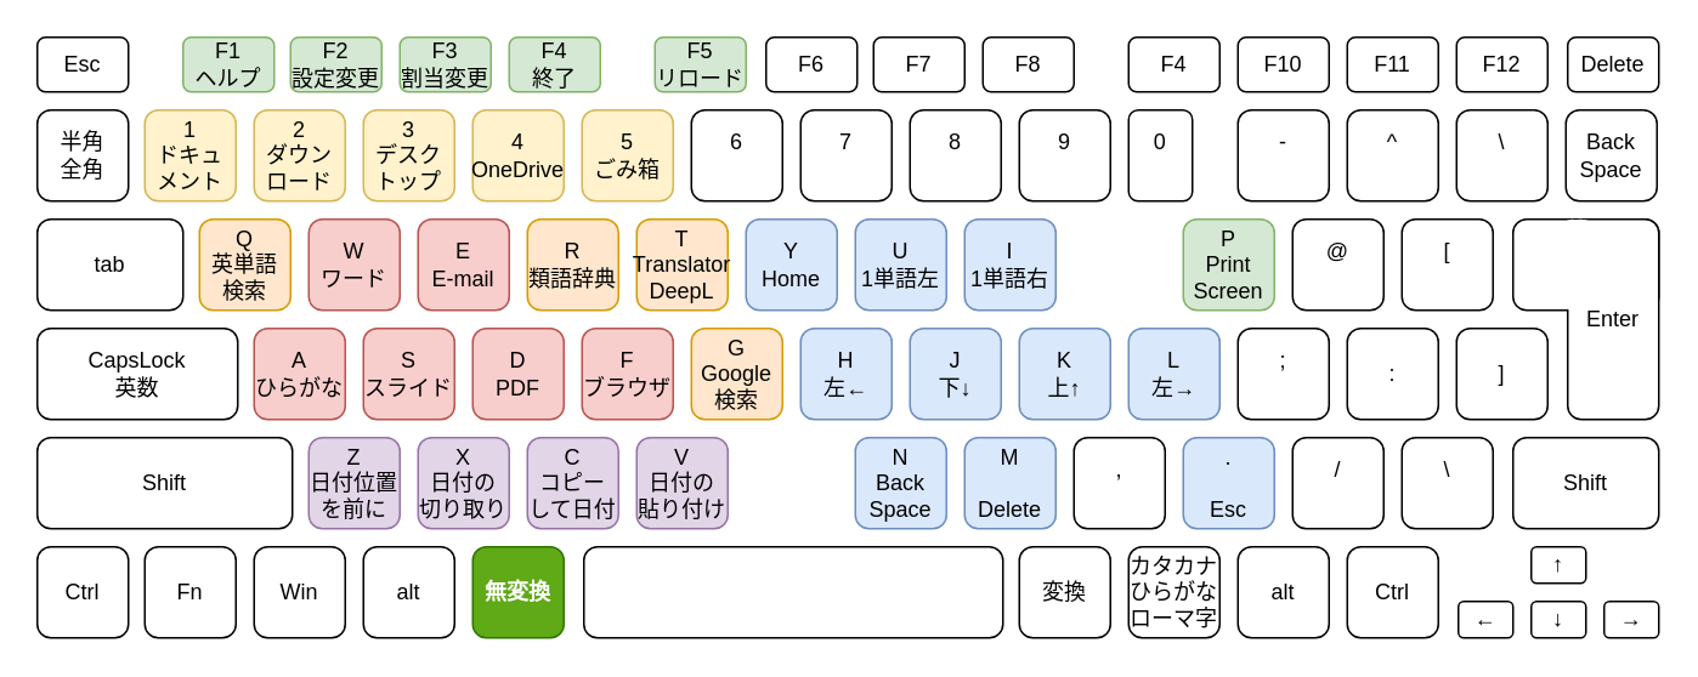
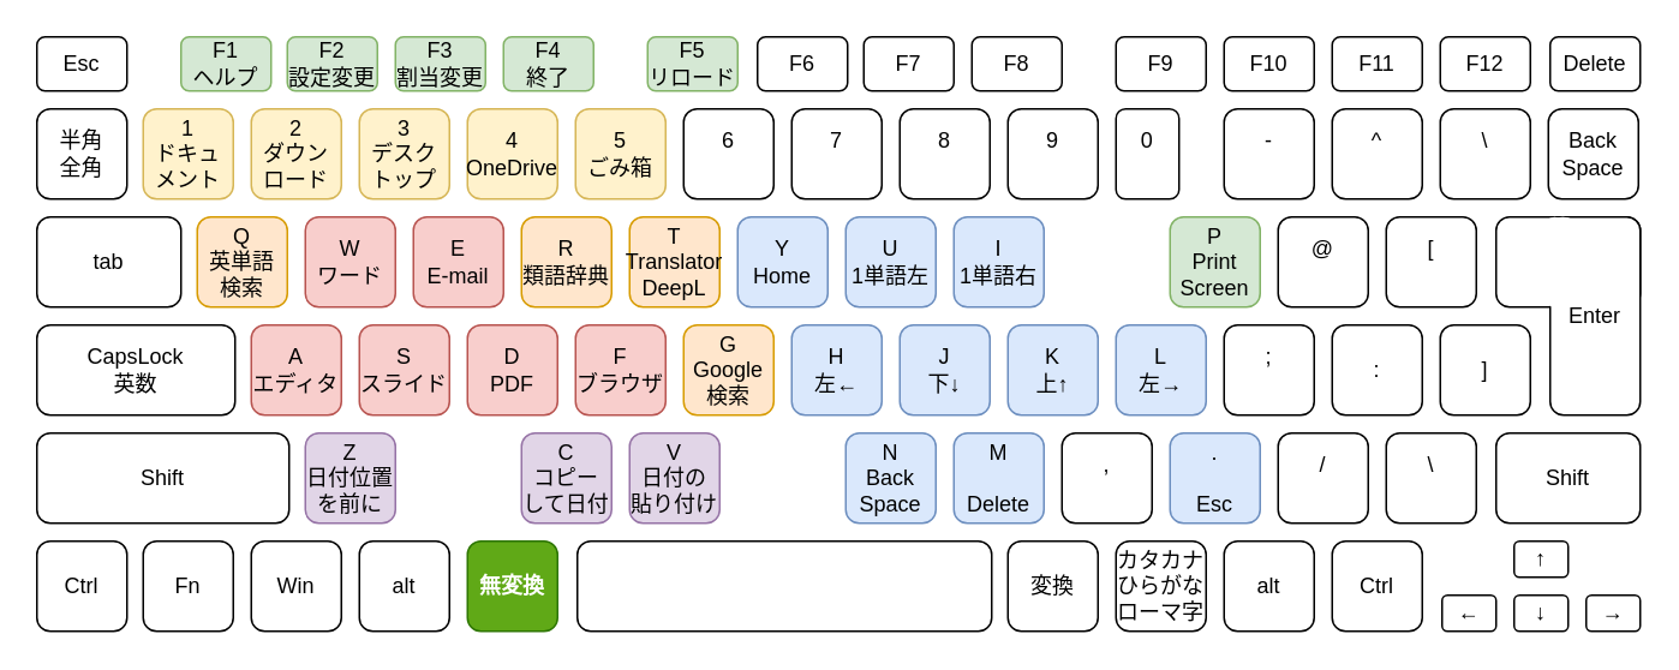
  <mxCell id="0" />
  <mxCell id="1" parent="0" />
- <mxCell id="2" value="A&lt;br&gt;ひらがな" style="rounded=1;whiteSpace=wrap;html=1;fillColor=#f8cecc;strokeColor=#b85450;" parent="1" vertex="1"><mxGeometry x="139" y="180" width="50" height="50" as="geometry" /></mxCell>
+ <mxCell id="2" value="A&lt;br&gt;エディタ" style="rounded=1;whiteSpace=wrap;html=1;fillColor=#f8cecc;strokeColor=#b85450;" parent="1" vertex="1"><mxGeometry x="139" y="180" width="50" height="50" as="geometry" /></mxCell>
  <mxCell id="3" value="S&lt;br&gt;スライド" style="rounded=1;whiteSpace=wrap;html=1;fillColor=#f8cecc;strokeColor=#b85450;" parent="1" vertex="1"><mxGeometry x="199" y="180" width="50" height="50" as="geometry" /></mxCell>
  <mxCell id="4" value="D&lt;br&gt;PDF" style="rounded=1;whiteSpace=wrap;html=1;fillColor=#f8cecc;strokeColor=#b85450;" parent="1" vertex="1"><mxGeometry x="259" y="180" width="50" height="50" as="geometry" /></mxCell>
  <mxCell id="5" value="F&lt;br&gt;ブラウザ" style="rounded=1;whiteSpace=wrap;html=1;fillColor=#f8cecc;strokeColor=#b85450;" parent="1" vertex="1"><mxGeometry x="319" y="180" width="50" height="50" as="geometry" /></mxCell>
  <mxCell id="6" value="Z&lt;br&gt;日付位置を前に" style="rounded=1;whiteSpace=wrap;html=1;fillColor=#e1d5e7;strokeColor=#9673a6;" parent="1" vertex="1"><mxGeometry x="169" y="240" width="50" height="50" as="geometry" /></mxCell>
- <mxCell id="7" value="X&lt;br&gt;日付の&lt;br&gt;切り取り" style="rounded=1;whiteSpace=wrap;html=1;fillColor=#e1d5e7;strokeColor=#9673a6;" parent="1" vertex="1"><mxGeometry x="229" y="240" width="50" height="50" as="geometry" /></mxCell>
  <mxCell id="8" value="C&lt;br&gt;コピーして日付" style="rounded=1;whiteSpace=wrap;html=1;fillColor=#e1d5e7;strokeColor=#9673a6;" parent="1" vertex="1"><mxGeometry x="289" y="240" width="50" height="50" as="geometry" /></mxCell>
  <mxCell id="9" value="V&lt;br&gt;日付の&lt;br&gt;貼り付け" style="rounded=1;whiteSpace=wrap;html=1;fillColor=#e1d5e7;strokeColor=#9673a6;" parent="1" vertex="1"><mxGeometry x="349" y="240" width="50" height="50" as="geometry" /></mxCell>
  <mxCell id="10" value="G&lt;br&gt;Google&lt;br&gt;検索" style="rounded=1;whiteSpace=wrap;html=1;fillColor=#ffe6cc;strokeColor=#d79b00;" parent="1" vertex="1"><mxGeometry x="379" y="180" width="50" height="50" as="geometry" /></mxCell>
  <mxCell id="11" value="T&lt;br&gt;Translator&lt;br&gt;DeepL" style="rounded=1;whiteSpace=wrap;html=1;fillColor=#ffe6cc;strokeColor=#d79b00;" parent="1" vertex="1"><mxGeometry x="349" y="120" width="50" height="50" as="geometry" /></mxCell>
  <mxCell id="12" value="R&lt;br&gt;類語辞典" style="rounded=1;whiteSpace=wrap;html=1;fillColor=#ffe6cc;strokeColor=#d79b00;" parent="1" vertex="1"><mxGeometry x="289" y="120" width="50" height="50" as="geometry" /></mxCell>
  <mxCell id="13" value="E&lt;br&gt;E-mail" style="rounded=1;whiteSpace=wrap;html=1;fillColor=#f8cecc;strokeColor=#b85450;" parent="1" vertex="1"><mxGeometry x="229" y="120" width="50" height="50" as="geometry" /></mxCell>
  <mxCell id="14" value="W&lt;br&gt;ワード" style="rounded=1;whiteSpace=wrap;html=1;fillColor=#f8cecc;strokeColor=#b85450;" parent="1" vertex="1"><mxGeometry x="169" y="120" width="50" height="50" as="geometry" /></mxCell>
  <mxCell id="15" value="Q&lt;br&gt;英単語&lt;br&gt;検索" style="rounded=1;whiteSpace=wrap;html=1;fillColor=#ffe6cc;strokeColor=#d79b00;" parent="1" vertex="1"><mxGeometry x="109" y="120" width="50" height="50" as="geometry" /></mxCell>
  <mxCell id="16" value="5&lt;br&gt;ごみ箱" style="rounded=1;whiteSpace=wrap;html=1;fillColor=#fff2cc;strokeColor=#d6b656;" parent="1" vertex="1"><mxGeometry x="319" y="60" width="50" height="50" as="geometry" /></mxCell>
  <mxCell id="17" value="4&lt;br&gt;OneDrive&lt;br&gt;" style="rounded=1;whiteSpace=wrap;html=1;fillColor=#fff2cc;strokeColor=#d6b656;" parent="1" vertex="1"><mxGeometry x="259" y="60" width="50" height="50" as="geometry" /></mxCell>
  <mxCell id="18" value="3&lt;br&gt;デスク&lt;br&gt;トップ" style="rounded=1;whiteSpace=wrap;html=1;fillColor=#fff2cc;strokeColor=#d6b656;" parent="1" vertex="1"><mxGeometry x="199" y="60" width="50" height="50" as="geometry" /></mxCell>
  <mxCell id="19" value="2&lt;br&gt;ダウン&lt;br&gt;ロード" style="rounded=1;whiteSpace=wrap;html=1;fillColor=#fff2cc;strokeColor=#d6b656;" parent="1" vertex="1"><mxGeometry x="139" y="60" width="50" height="50" as="geometry" /></mxCell>
  <mxCell id="20" value="1&lt;br&gt;ドキュ&lt;br&gt;メント" style="rounded=1;whiteSpace=wrap;html=1;fillColor=#fff2cc;strokeColor=#d6b656;" parent="1" vertex="1"><mxGeometry x="79" y="60" width="50" height="50" as="geometry" /></mxCell>
  <mxCell id="21" value="H&lt;br&gt;左←" style="rounded=1;whiteSpace=wrap;html=1;fillColor=#dae8fc;strokeColor=#6c8ebf;" parent="1" vertex="1"><mxGeometry x="439" y="180" width="50" height="50" as="geometry" /></mxCell>
  <mxCell id="22" value="J&lt;br&gt;下↓" style="rounded=1;whiteSpace=wrap;html=1;fillColor=#dae8fc;strokeColor=#6c8ebf;" parent="1" vertex="1"><mxGeometry x="499" y="180" width="50" height="50" as="geometry" /></mxCell>
  <mxCell id="23" value="K&lt;br&gt;上↑" style="rounded=1;whiteSpace=wrap;html=1;fillColor=#dae8fc;strokeColor=#6c8ebf;" parent="1" vertex="1"><mxGeometry x="559" y="180" width="50" height="50" as="geometry" /></mxCell>
  <mxCell id="24" value="L&lt;br&gt;左→" style="rounded=1;whiteSpace=wrap;html=1;fillColor=#dae8fc;strokeColor=#6c8ebf;" parent="1" vertex="1"><mxGeometry x="619" y="180" width="50" height="50" as="geometry" /></mxCell>
  <mxCell id="25" value="N&lt;br&gt;Back&lt;br&gt;Space" style="rounded=1;whiteSpace=wrap;html=1;fillColor=#dae8fc;strokeColor=#6c8ebf;" parent="1" vertex="1"><mxGeometry x="469" y="240" width="50" height="50" as="geometry" /></mxCell>
  <mxCell id="26" value="M&lt;br&gt;&lt;br&gt;Delete" style="rounded=1;whiteSpace=wrap;html=1;fillColor=#dae8fc;strokeColor=#6c8ebf;" parent="1" vertex="1"><mxGeometry x="529" y="240" width="50" height="50" as="geometry" /></mxCell>
  <mxCell id="27" value=",&lt;br&gt;&lt;br&gt;" style="rounded=1;whiteSpace=wrap;html=1;" parent="1" vertex="1"><mxGeometry x="589" y="240" width="50" height="50" as="geometry" /></mxCell>
  <mxCell id="28" value=".&lt;br style=&quot;border-color: var(--border-color);&quot;&gt;&lt;br style=&quot;border-color: var(--border-color);&quot;&gt;Esc" style="rounded=1;whiteSpace=wrap;html=1;fillColor=#dae8fc;strokeColor=#6c8ebf;" parent="1" vertex="1"><mxGeometry x="649" y="240" width="50" height="50" as="geometry" /></mxCell>
  <mxCell id="29" value=";&lt;br&gt;&lt;br&gt;" style="rounded=1;whiteSpace=wrap;html=1;" parent="1" vertex="1"><mxGeometry x="679" y="180" width="50" height="50" as="geometry" /></mxCell>
  <mxCell id="30" value="P&lt;br&gt;Print&lt;br&gt;Screen" style="rounded=1;whiteSpace=wrap;html=1;fillColor=#d5e8d4;strokeColor=#82b366;" parent="1" vertex="1"><mxGeometry x="649" y="120" width="50" height="50" as="geometry" /></mxCell>
  <mxCell id="31" value="I&lt;br&gt;1単語右&lt;br&gt;" style="rounded=1;whiteSpace=wrap;html=1;fillColor=#dae8fc;strokeColor=#6c8ebf;" parent="1" vertex="1"><mxGeometry x="529" y="120" width="50" height="50" as="geometry" /></mxCell>
  <mxCell id="32" value="U&lt;br&gt;1単語左&lt;br&gt;" style="rounded=1;whiteSpace=wrap;html=1;fillColor=#dae8fc;strokeColor=#6c8ebf;" parent="1" vertex="1"><mxGeometry x="469" y="120" width="50" height="50" as="geometry" /></mxCell>
  <mxCell id="33" value="Y&lt;br&gt;Home&lt;br&gt;" style="rounded=1;whiteSpace=wrap;html=1;fillColor=#dae8fc;strokeColor=#6c8ebf;" parent="1" vertex="1"><mxGeometry x="409" y="120" width="50" height="50" as="geometry" /></mxCell>
  <mxCell id="34" value="0&lt;br&gt;&lt;br&gt;" style="rounded=1;whiteSpace=wrap;html=1;" parent="1" vertex="1"><mxGeometry x="619" y="60" width="35" height="50" as="geometry" /></mxCell>
  <mxCell id="35" value="9&lt;br&gt;&lt;br&gt;" style="rounded=1;whiteSpace=wrap;html=1;" parent="1" vertex="1"><mxGeometry x="559" y="60" width="50" height="50" as="geometry" /></mxCell>
  <mxCell id="36" value="8&lt;br&gt;&lt;br&gt;" style="rounded=1;whiteSpace=wrap;html=1;" parent="1" vertex="1"><mxGeometry x="499" y="60" width="50" height="50" as="geometry" /></mxCell>
  <mxCell id="37" value="7&lt;br&gt;&lt;br&gt;" style="rounded=1;whiteSpace=wrap;html=1;" parent="1" vertex="1"><mxGeometry x="439" y="60" width="50" height="50" as="geometry" /></mxCell>
  <mxCell id="38" value="6&lt;br&gt;&lt;br&gt;" style="rounded=1;whiteSpace=wrap;html=1;" parent="1" vertex="1"><mxGeometry x="379" y="60" width="50" height="50" as="geometry" /></mxCell>
  <mxCell id="39" value="F5&lt;br&gt;リロード" style="rounded=1;whiteSpace=wrap;html=1;fillColor=#d5e8d4;strokeColor=#82b366;" parent="1" vertex="1"><mxGeometry x="359" y="20" width="50" height="30" as="geometry" /></mxCell>
  <mxCell id="40" value="F4&lt;br&gt;終了" style="rounded=1;whiteSpace=wrap;html=1;fillColor=#d5e8d4;strokeColor=#82b366;" parent="1" vertex="1"><mxGeometry x="279" y="20" width="50" height="30" as="geometry" /></mxCell>
  <mxCell id="41" value="F3&lt;br&gt;割当変更" style="rounded=1;whiteSpace=wrap;html=1;fillColor=#d5e8d4;strokeColor=#82b366;" parent="1" vertex="1"><mxGeometry x="219" y="20" width="50" height="30" as="geometry" /></mxCell>
  <mxCell id="42" value="F2&lt;br&gt;設定変更" style="rounded=1;whiteSpace=wrap;html=1;fillColor=#d5e8d4;strokeColor=#82b366;" parent="1" vertex="1"><mxGeometry x="159" y="20" width="50" height="30" as="geometry" /></mxCell>
  <mxCell id="43" value="F1&lt;br&gt;ヘルプ" style="rounded=1;whiteSpace=wrap;html=1;fillColor=#d5e8d4;strokeColor=#82b366;" parent="1" vertex="1"><mxGeometry x="100" y="20" width="50" height="30" as="geometry" /></mxCell>
  <mxCell id="44" value="F10" style="rounded=1;whiteSpace=wrap;html=1;" parent="1" vertex="1"><mxGeometry x="679" y="20" width="50" height="30" as="geometry" /></mxCell>
- <mxCell id="45" value="F4" style="rounded=1;whiteSpace=wrap;html=1;" parent="1" vertex="1"><mxGeometry x="619" y="20" width="50" height="30" as="geometry" /></mxCell>
+ <mxCell id="45" value="F9" style="rounded=1;whiteSpace=wrap;html=1;" parent="1" vertex="1"><mxGeometry x="619" y="20" width="50" height="30" as="geometry" /></mxCell>
  <mxCell id="46" value="F8" style="rounded=1;whiteSpace=wrap;html=1;" parent="1" vertex="1"><mxGeometry x="539" y="20" width="50" height="30" as="geometry" /></mxCell>
  <mxCell id="47" value="F7" style="rounded=1;whiteSpace=wrap;html=1;" parent="1" vertex="1"><mxGeometry x="479" y="20" width="50" height="30" as="geometry" /></mxCell>
  <mxCell id="48" value="F6" style="rounded=1;whiteSpace=wrap;html=1;" parent="1" vertex="1"><mxGeometry x="420" y="20" width="50" height="30" as="geometry" /></mxCell>
  <mxCell id="49" value="" style="rounded=1;whiteSpace=wrap;html=1;" parent="1" vertex="1"><mxGeometry x="830" y="120" width="80" height="50" as="geometry" /></mxCell>
  <mxCell id="50" value="[&lt;br&gt;&lt;br&gt;" style="rounded=1;whiteSpace=wrap;html=1;" parent="1" vertex="1"><mxGeometry x="769" y="120" width="50" height="50" as="geometry" /></mxCell>
  <mxCell id="51" value="@&lt;br&gt;&lt;br&gt;" style="rounded=1;whiteSpace=wrap;html=1;" parent="1" vertex="1"><mxGeometry x="709" y="120" width="50" height="50" as="geometry" /></mxCell>
  <mxCell id="52" value="^&lt;br&gt;&lt;br&gt;" style="rounded=1;whiteSpace=wrap;html=1;" parent="1" vertex="1"><mxGeometry x="739" y="60" width="50" height="50" as="geometry" /></mxCell>
  <mxCell id="53" value="-&lt;br&gt;&lt;br&gt;" style="rounded=1;whiteSpace=wrap;html=1;" parent="1" vertex="1"><mxGeometry x="679" y="60" width="50" height="50" as="geometry" /></mxCell>
  <mxCell id="54" value="\&lt;br&gt;&lt;br&gt;" style="rounded=1;whiteSpace=wrap;html=1;" parent="1" vertex="1"><mxGeometry x="769" y="240" width="50" height="50" as="geometry" /></mxCell>
  <mxCell id="55" value="/&lt;br&gt;&lt;br&gt;" style="rounded=1;whiteSpace=wrap;html=1;" parent="1" vertex="1"><mxGeometry x="709" y="240" width="50" height="50" as="geometry" /></mxCell>
  <mxCell id="56" value="]" style="rounded=1;whiteSpace=wrap;html=1;" parent="1" vertex="1"><mxGeometry x="799" y="180" width="50" height="50" as="geometry" /></mxCell>
  <mxCell id="57" value=":&lt;br&gt;" style="rounded=1;whiteSpace=wrap;html=1;" parent="1" vertex="1"><mxGeometry x="739" y="180" width="50" height="50" as="geometry" /></mxCell>
  <mxCell id="58" value="Enter" style="rounded=1;whiteSpace=wrap;html=1;" parent="1" vertex="1"><mxGeometry x="860" y="120" width="50" height="110" as="geometry" /></mxCell>
  <mxCell id="59" value="F12" style="rounded=1;whiteSpace=wrap;html=1;" parent="1" vertex="1"><mxGeometry x="799" y="20" width="50" height="30" as="geometry" /></mxCell>
  <mxCell id="60" value="F11" style="rounded=1;whiteSpace=wrap;html=1;" parent="1" vertex="1"><mxGeometry x="739" y="20" width="50" height="30" as="geometry" /></mxCell>
  <mxCell id="61" value="" style="rounded=1;whiteSpace=wrap;html=1;" parent="1" vertex="1"><mxGeometry x="320" y="300" width="230" height="50" as="geometry" /></mxCell>
  <mxCell id="62" value="&lt;b&gt;無変換&lt;/b&gt;" style="rounded=1;whiteSpace=wrap;html=1;fillColor=#60a917;fontColor=#ffffff;strokeColor=#2D7600;" parent="1" vertex="1"><mxGeometry x="259" y="300" width="50" height="50" as="geometry" /></mxCell>
  <mxCell id="63" value="変換" style="rounded=1;whiteSpace=wrap;html=1;" parent="1" vertex="1"><mxGeometry x="559" y="300" width="50" height="50" as="geometry" /></mxCell>
  <mxCell id="64" value="カタカナ&lt;br&gt;ひらがな&lt;br&gt;ローマ字" style="rounded=1;whiteSpace=wrap;html=1;" parent="1" vertex="1"><mxGeometry x="619" y="300" width="50" height="50" as="geometry" /></mxCell>
  <mxCell id="65" value="alt" style="rounded=1;whiteSpace=wrap;html=1;" parent="1" vertex="1"><mxGeometry x="679" y="300" width="50" height="50" as="geometry" /></mxCell>
  <mxCell id="66" value="Ctrl" style="rounded=1;whiteSpace=wrap;html=1;" parent="1" vertex="1"><mxGeometry x="739" y="300" width="50" height="50" as="geometry" /></mxCell>
  <mxCell id="67" value="alt" style="rounded=1;whiteSpace=wrap;html=1;" parent="1" vertex="1"><mxGeometry x="199" y="300" width="50" height="50" as="geometry" /></mxCell>
  <mxCell id="68" value="Win" style="rounded=1;whiteSpace=wrap;html=1;" parent="1" vertex="1"><mxGeometry x="139" y="300" width="50" height="50" as="geometry" /></mxCell>
  <mxCell id="69" value="Fn" style="rounded=1;whiteSpace=wrap;html=1;" parent="1" vertex="1"><mxGeometry x="79" y="300" width="50" height="50" as="geometry" /></mxCell>
  <mxCell id="70" value="Esc" style="rounded=1;whiteSpace=wrap;html=1;" parent="1" vertex="1"><mxGeometry x="20" y="20" width="50" height="30" as="geometry" /></mxCell>
  <mxCell id="71" value="半角&lt;br&gt;全角" style="rounded=1;whiteSpace=wrap;html=1;" parent="1" vertex="1"><mxGeometry x="20" y="60" width="50" height="50" as="geometry" /></mxCell>
  <mxCell id="72" value="tab" style="rounded=1;whiteSpace=wrap;html=1;" parent="1" vertex="1"><mxGeometry x="20" y="120" width="80" height="50" as="geometry" /></mxCell>
  <mxCell id="73" value="CapsLock&lt;br&gt;英数" style="rounded=1;whiteSpace=wrap;html=1;" parent="1" vertex="1"><mxGeometry x="20" y="180" width="110" height="50" as="geometry" /></mxCell>
  <mxCell id="74" value="Shift" style="rounded=1;whiteSpace=wrap;html=1;" parent="1" vertex="1"><mxGeometry x="20" y="240" width="140" height="50" as="geometry" /></mxCell>
  <mxCell id="75" value="Ctrl" style="rounded=1;whiteSpace=wrap;html=1;" parent="1" vertex="1"><mxGeometry x="20" y="300" width="50" height="50" as="geometry" /></mxCell>
  <mxCell id="76" value="Shift" style="rounded=1;whiteSpace=wrap;html=1;" parent="1" vertex="1"><mxGeometry x="830" y="240" width="80" height="50" as="geometry" /></mxCell>
  <mxCell id="77" value="Back&lt;br&gt;Space" style="rounded=1;whiteSpace=wrap;html=1;" parent="1" vertex="1"><mxGeometry x="859" y="60" width="50" height="50" as="geometry" /></mxCell>
  <mxCell id="78" value="\&lt;br&gt;&lt;br&gt;" style="rounded=1;whiteSpace=wrap;html=1;" parent="1" vertex="1"><mxGeometry x="799" y="60" width="50" height="50" as="geometry" /></mxCell>
  <mxCell id="79" value="" style="ellipse;whiteSpace=wrap;html=1;strokeColor=none;" parent="1" vertex="1"><mxGeometry x="850" y="120" width="25" height="50" as="geometry" /></mxCell>
  <mxCell id="80" value="" style="ellipse;whiteSpace=wrap;html=1;strokeColor=none;" parent="1" vertex="1"><mxGeometry x="859" y="120" width="16" height="10" as="geometry" /></mxCell>
  <mxCell id="81" value="←" style="rounded=1;whiteSpace=wrap;html=1;" parent="1" vertex="1"><mxGeometry x="800" y="330" width="30" height="20" as="geometry" /></mxCell>
  <mxCell id="82" value="↓" style="rounded=1;whiteSpace=wrap;html=1;" parent="1" vertex="1"><mxGeometry x="840" y="330" width="30" height="20" as="geometry" /></mxCell>
  <mxCell id="83" value="→" style="rounded=1;whiteSpace=wrap;html=1;" parent="1" vertex="1"><mxGeometry x="880" y="330" width="30" height="20" as="geometry" /></mxCell>
  <mxCell id="84" value="↑" style="rounded=1;whiteSpace=wrap;html=1;" parent="1" vertex="1"><mxGeometry x="840" y="300" width="30" height="20" as="geometry" /></mxCell>
  <mxCell id="85" value="Delete" style="rounded=1;whiteSpace=wrap;html=1;" parent="1" vertex="1"><mxGeometry x="860" y="20" width="50" height="30" as="geometry" /></mxCell>
